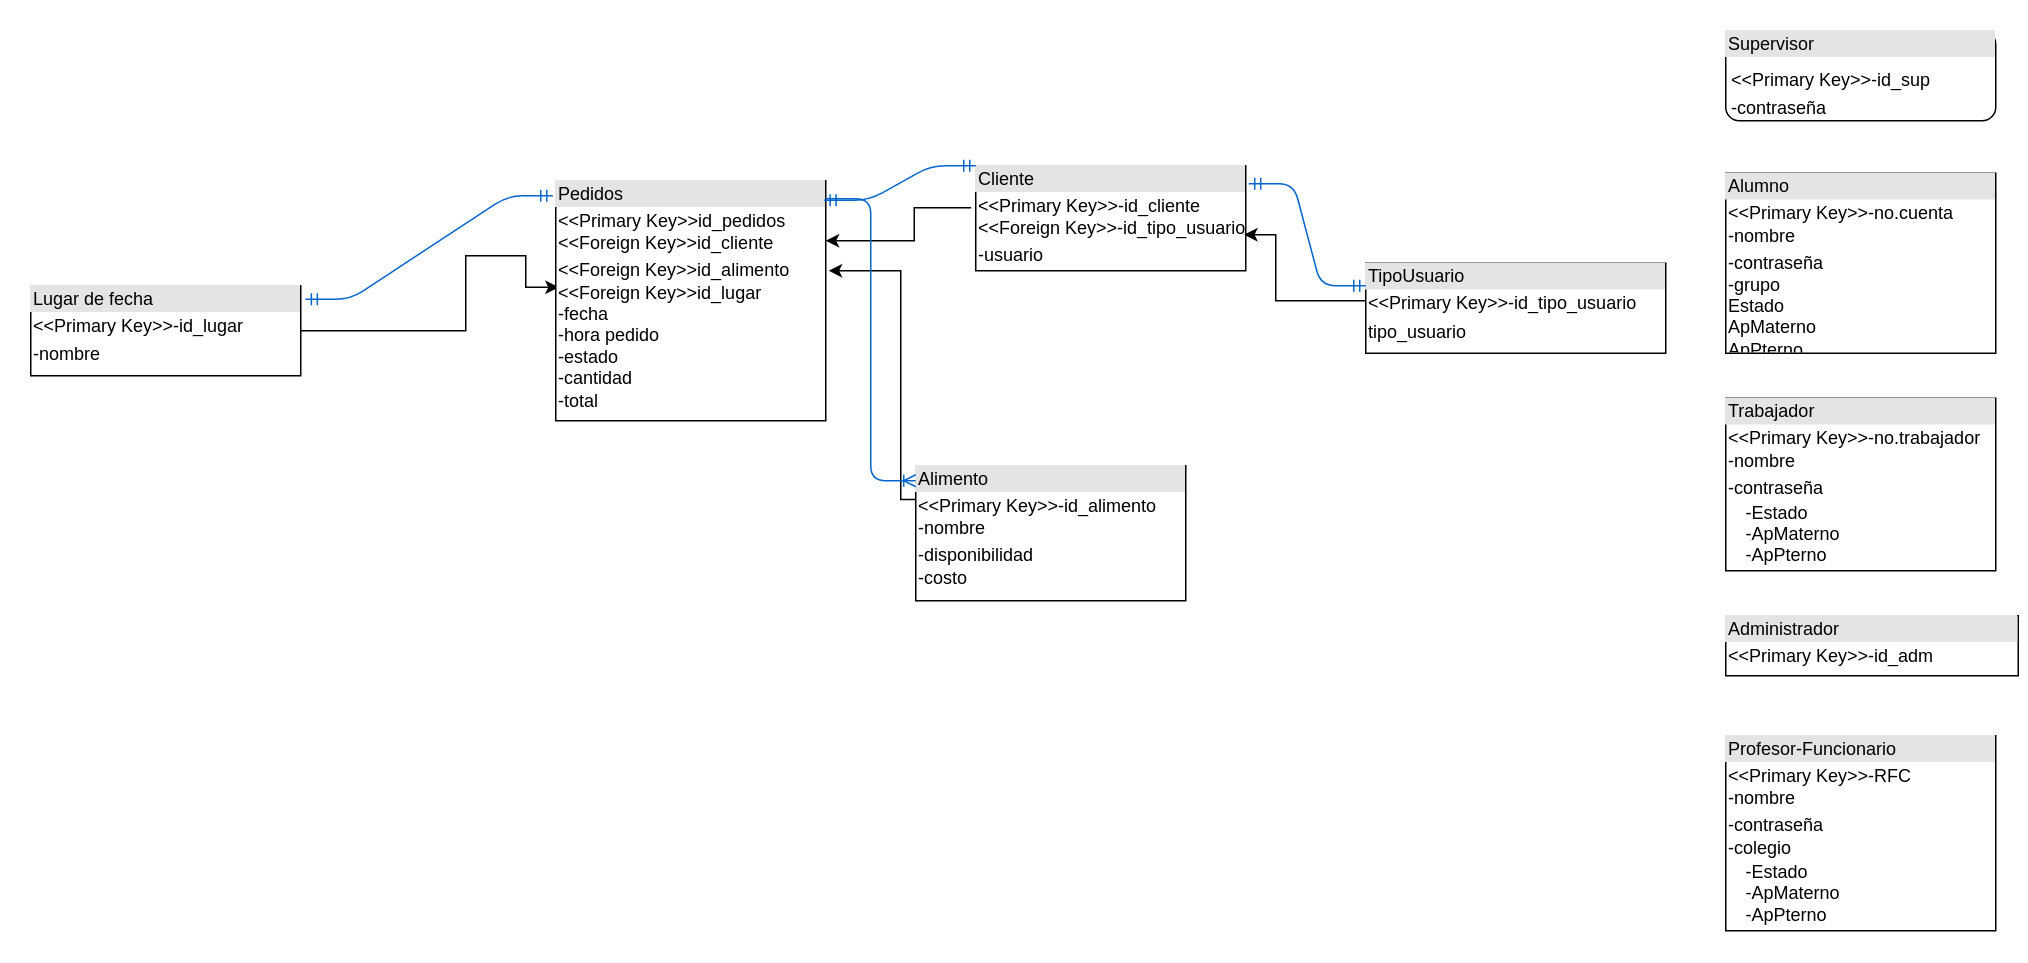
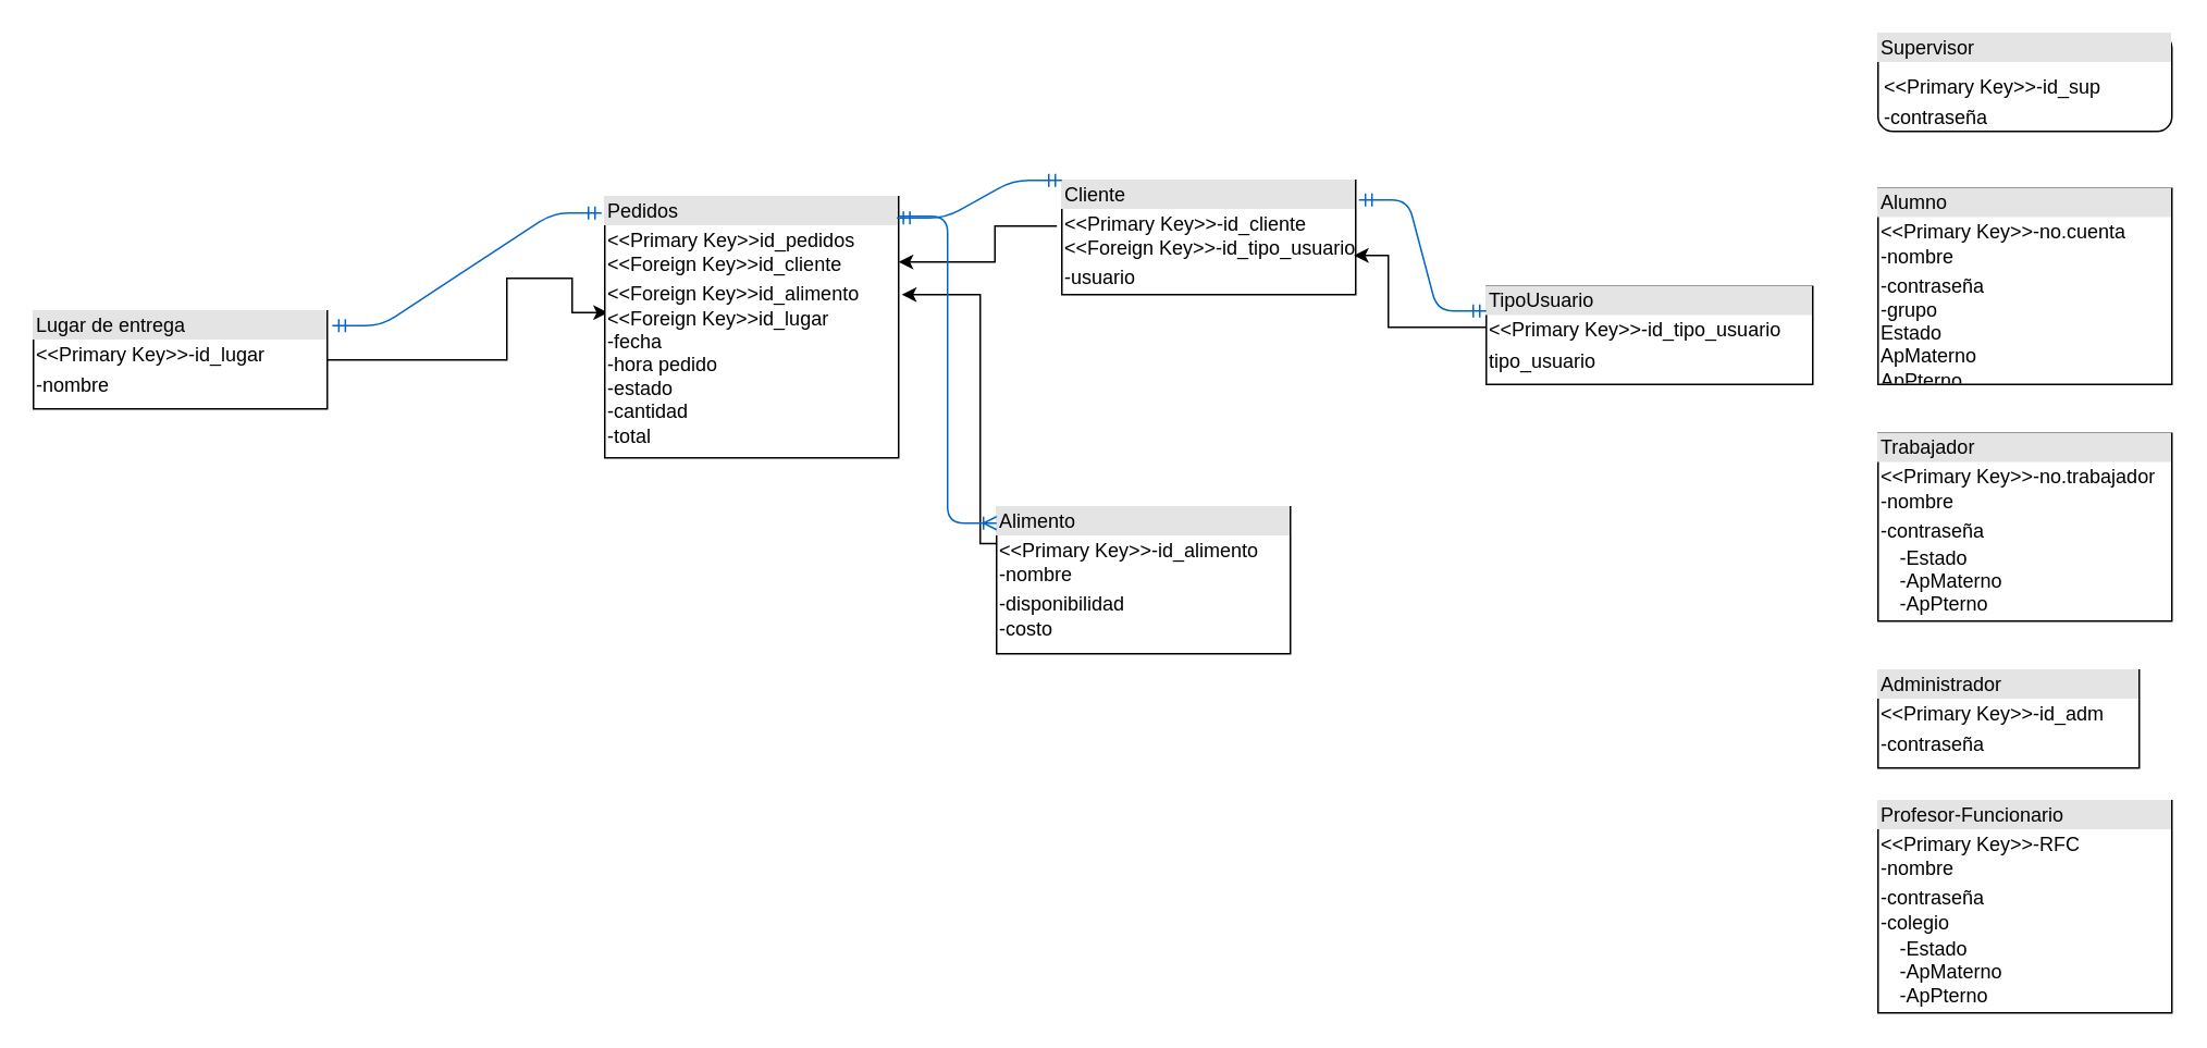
  <mxCell id="0" />
  <mxCell id="1" parent="0" />
  <mxCell id="2" value="&lt;div style=&quot;box-sizing: border-box ; width: 100% ; background: #e4e4e4 ; padding: 2px&quot;&gt;Alumno&lt;/div&gt;&lt;table style=&quot;width: 100% ; font-size: 1em&quot; cellpadding=&quot;2&quot; cellspacing=&quot;0&quot;&gt;&lt;tbody&gt;&lt;tr&gt;&lt;td&gt;&amp;lt;&amp;lt;Primary Key&amp;gt;&amp;gt;-no.cuenta&lt;br&gt;-nombre&lt;/td&gt;&lt;td&gt;&lt;br&gt;&lt;/td&gt;&lt;/tr&gt;&lt;tr&gt;&lt;td&gt;-contraseña&lt;br&gt;-grupo&lt;br&gt;Estado&lt;br&gt;ApMaterno&lt;br&gt;ApPterno&lt;/td&gt;&lt;td&gt;&lt;br&gt;&lt;/td&gt;&lt;/tr&gt;&lt;tr&gt;&lt;td&gt;&lt;/td&gt;&lt;td&gt;&lt;br&gt;&lt;/td&gt;&lt;/tr&gt;&lt;/tbody&gt;&lt;/table&gt;" style="verticalAlign=top;align=left;overflow=fill;html=1;" parent="1" vertex="1"><mxGeometry x="1150" y="115" width="180" height="120" as="geometry" /></mxCell>
  <mxCell id="3" value="&lt;div style=&quot;box-sizing: border-box ; width: 100% ; background: #e4e4e4 ; padding: 2px&quot;&gt;Trabajador&lt;/div&gt;&lt;table style=&quot;width: 100% ; font-size: 1em&quot; cellpadding=&quot;2&quot; cellspacing=&quot;0&quot;&gt;&lt;tbody&gt;&lt;tr&gt;&lt;td&gt;&amp;lt;&amp;lt;Primary Key&amp;gt;&amp;gt;-no.trabajador&lt;br&gt;-nombre&lt;/td&gt;&lt;td&gt;&lt;br&gt;&lt;/td&gt;&lt;/tr&gt;&lt;tr&gt;&lt;td&gt;-contraseña&lt;br&gt;&lt;table cellpadding=&quot;2&quot; cellspacing=&quot;0&quot; style=&quot;font-size: 1em ; width: 180px&quot;&gt;&lt;tbody&gt;&lt;tr&gt;&lt;td&gt;&lt;/td&gt;&lt;td&gt;-Estado&lt;br&gt;-ApMaterno&lt;br&gt;-ApPterno&lt;/td&gt;&lt;td&gt;&lt;br&gt;&lt;/td&gt;&lt;/tr&gt;&lt;/tbody&gt;&lt;/table&gt;&lt;/td&gt;&lt;td&gt;&lt;br&gt;&lt;/td&gt;&lt;/tr&gt;&lt;tr&gt;&lt;td&gt;&lt;/td&gt;&lt;td&gt;&lt;br&gt;&lt;/td&gt;&lt;/tr&gt;&lt;/tbody&gt;&lt;/table&gt;" style="verticalAlign=top;align=left;overflow=fill;html=1;" parent="1" vertex="1"><mxGeometry x="1150" y="265" width="180" height="115" as="geometry" /></mxCell>
  <mxCell id="4" value="&lt;div style=&quot;box-sizing: border-box ; width: 100% ; background: #e4e4e4 ; padding: 2px&quot;&gt;Profesor-Funcionario&lt;/div&gt;&lt;table style=&quot;width: 100% ; font-size: 1em&quot; cellpadding=&quot;2&quot; cellspacing=&quot;0&quot;&gt;&lt;tbody&gt;&lt;tr&gt;&lt;td&gt;&amp;lt;&amp;lt;Primary Key&amp;gt;&amp;gt;-RFC&lt;br&gt;-nombre&lt;/td&gt;&lt;td&gt;&lt;br&gt;&lt;/td&gt;&lt;/tr&gt;&lt;tr&gt;&lt;td&gt;-contraseña&lt;br&gt;-colegio&lt;br&gt;&lt;table cellpadding=&quot;2&quot; cellspacing=&quot;0&quot; style=&quot;font-size: 1em ; width: 180px&quot;&gt;&lt;tbody&gt;&lt;tr&gt;&lt;td&gt;&lt;/td&gt;&lt;td&gt;-Estado&lt;br&gt;-ApMaterno&lt;br&gt;-ApPterno&lt;/td&gt;&lt;td&gt;&lt;br&gt;&lt;/td&gt;&lt;/tr&gt;&lt;/tbody&gt;&lt;/table&gt;&lt;br&gt;&lt;br&gt;&lt;/td&gt;&lt;td&gt;&lt;br&gt;&lt;/td&gt;&lt;/tr&gt;&lt;tr&gt;&lt;td&gt;&lt;/td&gt;&lt;td&gt;&lt;br&gt;&lt;/td&gt;&lt;/tr&gt;&lt;/tbody&gt;&lt;/table&gt;" style="verticalAlign=top;align=left;overflow=fill;html=1;" parent="1" vertex="1"><mxGeometry x="1150" y="490" width="180" height="130" as="geometry" /></mxCell>
- <mxCell id="5" value="&lt;div style=&quot;box-sizing: border-box ; width: 100% ; background: #e4e4e4 ; padding: 2px&quot;&gt;Administrador&lt;/div&gt;&lt;table style=&quot;width: 100% ; font-size: 1em&quot; cellpadding=&quot;2&quot; cellspacing=&quot;0&quot;&gt;&lt;tbody&gt;&lt;tr&gt;&lt;td&gt;&amp;lt;&amp;lt;Primary Key&amp;gt;&amp;gt;-id_adm&lt;br&gt;&lt;/td&gt;&lt;td&gt;&lt;br&gt;&lt;/td&gt;&lt;/tr&gt;&lt;tr&gt;&lt;td&gt;-contraseña&lt;br&gt;&lt;/td&gt;&lt;td&gt;&lt;br&gt;&lt;/td&gt;&lt;/tr&gt;&lt;tr&gt;&lt;td&gt;&lt;/td&gt;&lt;td&gt;&lt;br&gt;&lt;/td&gt;&lt;/tr&gt;&lt;/tbody&gt;&lt;/table&gt;" style="verticalAlign=top;align=left;overflow=fill;html=1;" parent="1" vertex="1"><mxGeometry x="1150" y="410" width="195" height="40" as="geometry" /></mxCell>
+ <mxCell id="5" value="&lt;div style=&quot;box-sizing: border-box ; width: 100% ; background: #e4e4e4 ; padding: 2px&quot;&gt;Administrador&lt;/div&gt;&lt;table style=&quot;width: 100% ; font-size: 1em&quot; cellpadding=&quot;2&quot; cellspacing=&quot;0&quot;&gt;&lt;tbody&gt;&lt;tr&gt;&lt;td&gt;&amp;lt;&amp;lt;Primary Key&amp;gt;&amp;gt;-id_adm&lt;br&gt;&lt;/td&gt;&lt;td&gt;&lt;br&gt;&lt;/td&gt;&lt;/tr&gt;&lt;tr&gt;&lt;td&gt;-contraseña&lt;br&gt;&lt;/td&gt;&lt;td&gt;&lt;br&gt;&lt;/td&gt;&lt;/tr&gt;&lt;tr&gt;&lt;td&gt;&lt;/td&gt;&lt;td&gt;&lt;br&gt;&lt;/td&gt;&lt;/tr&gt;&lt;/tbody&gt;&lt;/table&gt;" style="verticalAlign=top;align=left;overflow=fill;html=1;" parent="1" vertex="1"><mxGeometry x="1150" y="410" width="160" height="60" as="geometry" /></mxCell>
  <mxCell id="6" style="edgeStyle=orthogonalEdgeStyle;rounded=0;orthogonalLoop=1;jettySize=auto;html=1;entryX=0.011;entryY=0.444;entryDx=0;entryDy=0;entryPerimeter=0;strokeColor=#000000;" parent="1" source="7" target="12" edge="1"><mxGeometry relative="1" as="geometry"><Array as="points"><mxPoint x="310" y="220" /><mxPoint x="310" y="170" /><mxPoint x="350" y="170" /><mxPoint x="350" y="191" /></Array></mxGeometry></mxCell>
- <mxCell id="7" value="&lt;div style=&quot;box-sizing: border-box ; width: 100% ; background: #e4e4e4 ; padding: 2px&quot;&gt;Lugar de fecha&lt;/div&gt;&lt;table style=&quot;width: 100% ; font-size: 1em&quot; cellpadding=&quot;2&quot; cellspacing=&quot;0&quot;&gt;&lt;tbody&gt;&lt;tr&gt;&lt;td&gt;&amp;lt;&amp;lt;Primary Key&amp;gt;&amp;gt;-id_lugar&lt;br&gt;&lt;/td&gt;&lt;td&gt;&lt;br&gt;&lt;/td&gt;&lt;/tr&gt;&lt;tr&gt;&lt;td&gt;-nombre&lt;br&gt;&lt;/td&gt;&lt;td&gt;&lt;br&gt;&lt;/td&gt;&lt;/tr&gt;&lt;tr&gt;&lt;td&gt;&lt;/td&gt;&lt;td&gt;&lt;br&gt;&lt;/td&gt;&lt;/tr&gt;&lt;/tbody&gt;&lt;/table&gt;" style="verticalAlign=top;align=left;overflow=fill;html=1;" parent="1" vertex="1"><mxGeometry x="20" y="190" width="180" height="60" as="geometry" /></mxCell>
+ <mxCell id="7" value="&lt;div style=&quot;box-sizing: border-box ; width: 100% ; background: #e4e4e4 ; padding: 2px&quot;&gt;Lugar de entrega&lt;/div&gt;&lt;table style=&quot;width: 100% ; font-size: 1em&quot; cellpadding=&quot;2&quot; cellspacing=&quot;0&quot;&gt;&lt;tbody&gt;&lt;tr&gt;&lt;td&gt;&amp;lt;&amp;lt;Primary Key&amp;gt;&amp;gt;-id_lugar&lt;br&gt;&lt;/td&gt;&lt;td&gt;&lt;br&gt;&lt;/td&gt;&lt;/tr&gt;&lt;tr&gt;&lt;td&gt;-nombre&lt;br&gt;&lt;/td&gt;&lt;td&gt;&lt;br&gt;&lt;/td&gt;&lt;/tr&gt;&lt;tr&gt;&lt;td&gt;&lt;/td&gt;&lt;td&gt;&lt;br&gt;&lt;/td&gt;&lt;/tr&gt;&lt;/tbody&gt;&lt;/table&gt;" style="verticalAlign=top;align=left;overflow=fill;html=1;" parent="1" vertex="1"><mxGeometry x="20" y="190" width="180" height="60" as="geometry" /></mxCell>
  <mxCell id="8" style="edgeStyle=orthogonalEdgeStyle;rounded=0;orthogonalLoop=1;jettySize=auto;html=1;exitX=0;exitY=0.25;exitDx=0;exitDy=0;entryX=1.011;entryY=0.375;entryDx=0;entryDy=0;entryPerimeter=0;" parent="1" source="9" target="12" edge="1"><mxGeometry relative="1" as="geometry"><Array as="points"><mxPoint x="600" y="333" /><mxPoint x="600" y="180" /></Array></mxGeometry></mxCell>
  <mxCell id="9" value="&lt;div style=&quot;box-sizing: border-box ; width: 100% ; background: #e4e4e4 ; padding: 2px&quot;&gt;Alimento&lt;/div&gt;&lt;table style=&quot;width: 100% ; font-size: 1em&quot; cellpadding=&quot;2&quot; cellspacing=&quot;0&quot;&gt;&lt;tbody&gt;&lt;tr&gt;&lt;td&gt;&amp;lt;&amp;lt;Primary Key&amp;gt;&amp;gt;-id_alimento&lt;br&gt;-nombre&lt;/td&gt;&lt;td&gt;&lt;br&gt;&lt;/td&gt;&lt;/tr&gt;&lt;tr&gt;&lt;td&gt;-disponibilidad&lt;br&gt;-costo&lt;/td&gt;&lt;td&gt;&lt;br&gt;&lt;/td&gt;&lt;/tr&gt;&lt;tr&gt;&lt;td&gt;&lt;/td&gt;&lt;td&gt;&lt;br&gt;&lt;/td&gt;&lt;/tr&gt;&lt;/tbody&gt;&lt;/table&gt;" style="verticalAlign=top;align=left;overflow=fill;html=1;" parent="1" vertex="1"><mxGeometry x="610" y="310" width="180" height="90" as="geometry" /></mxCell>
  <mxCell id="10" style="edgeStyle=orthogonalEdgeStyle;rounded=0;orthogonalLoop=1;jettySize=auto;html=1;entryX=1;entryY=0.25;entryDx=0;entryDy=0;exitX=-0.017;exitY=0.4;exitDx=0;exitDy=0;exitPerimeter=0;" parent="1" source="11" target="12" edge="1"><mxGeometry relative="1" as="geometry"><Array as="points"><mxPoint x="609" y="138" /><mxPoint x="609" y="160" /></Array></mxGeometry></mxCell>
  <mxCell id="11" value="&lt;div style=&quot;box-sizing: border-box ; width: 100% ; background: #e4e4e4 ; padding: 2px&quot;&gt;Cliente&lt;/div&gt;&lt;table style=&quot;width: 100% ; font-size: 1em&quot; cellpadding=&quot;2&quot; cellspacing=&quot;0&quot;&gt;&lt;tbody&gt;&lt;tr&gt;&lt;td&gt;&amp;lt;&amp;lt;Primary Key&amp;gt;&amp;gt;-id_cliente&lt;br&gt;&amp;lt;&amp;lt;Foreign Key&amp;gt;&amp;gt;-id_tipo_usuario&lt;/td&gt;&lt;td&gt;&lt;br&gt;&lt;/td&gt;&lt;/tr&gt;&lt;tr&gt;&lt;td&gt;-usuario&lt;br&gt;&lt;/td&gt;&lt;td&gt;&lt;br&gt;&lt;/td&gt;&lt;/tr&gt;&lt;tr&gt;&lt;td&gt;&lt;/td&gt;&lt;td&gt;&lt;br&gt;&lt;/td&gt;&lt;/tr&gt;&lt;/tbody&gt;&lt;/table&gt;" style="verticalAlign=top;align=left;overflow=fill;html=1;" parent="1" vertex="1"><mxGeometry x="650" y="110" width="180" height="70" as="geometry" /></mxCell>
  <mxCell id="12" value="&lt;div style=&quot;box-sizing: border-box ; width: 100% ; background: #e4e4e4 ; padding: 2px&quot;&gt;Pedidos&lt;/div&gt;&lt;table style=&quot;width: 100% ; font-size: 1em&quot; cellpadding=&quot;2&quot; cellspacing=&quot;0&quot;&gt;&lt;tbody&gt;&lt;tr&gt;&lt;td&gt;&amp;lt;&amp;lt;Primary Key&amp;gt;&amp;gt;id_pedidos&lt;br&gt;&amp;lt;&amp;lt;Foreign Key&amp;gt;&amp;gt;id_cliente&lt;br&gt;&lt;/td&gt;&lt;td&gt;&lt;br&gt;&lt;/td&gt;&lt;/tr&gt;&lt;tr&gt;&lt;td&gt;&amp;lt;&amp;lt;Foreign Key&amp;gt;&amp;gt;id_alimento&lt;br&gt;&amp;lt;&amp;lt;Foreign Key&amp;gt;&amp;gt;id_lugar&lt;br&gt;-fecha&lt;br&gt;-hora pedido&lt;br&gt;-estado&lt;br&gt;-cantidad&lt;br&gt;-total&lt;/td&gt;&lt;td&gt;&lt;br&gt;&lt;/td&gt;&lt;/tr&gt;&lt;tr&gt;&lt;td&gt;&lt;/td&gt;&lt;td&gt;&lt;br&gt;&lt;/td&gt;&lt;/tr&gt;&lt;/tbody&gt;&lt;/table&gt;" style="verticalAlign=top;align=left;overflow=fill;html=1;" parent="1" vertex="1"><mxGeometry x="370" y="120" width="180" height="160" as="geometry" /></mxCell>
  <mxCell id="13" style="edgeStyle=orthogonalEdgeStyle;rounded=0;orthogonalLoop=1;jettySize=auto;html=1;entryX=0.994;entryY=0.657;entryDx=0;entryDy=0;entryPerimeter=0;" parent="1" source="14" target="11" edge="1"><mxGeometry relative="1" as="geometry"><Array as="points"><mxPoint x="850" y="200" /><mxPoint x="850" y="156" /></Array></mxGeometry></mxCell>
  <mxCell id="14" value="&lt;div style=&quot;box-sizing: border-box ; width: 100% ; background: #e4e4e4 ; padding: 2px&quot;&gt;TipoUsuario&lt;/div&gt;&lt;table style=&quot;width: 100% ; font-size: 1em&quot; cellpadding=&quot;2&quot; cellspacing=&quot;0&quot;&gt;&lt;tbody&gt;&lt;tr&gt;&lt;td&gt;&amp;lt;&amp;lt;Primary Key&amp;gt;&amp;gt;-id_tipo_usuario&lt;br&gt;&lt;/td&gt;&lt;td&gt;&lt;br&gt;&lt;/td&gt;&lt;/tr&gt;&lt;tr&gt;&lt;td&gt;tipo_usuario&lt;br&gt;&lt;/td&gt;&lt;td&gt;&lt;br&gt;&lt;/td&gt;&lt;/tr&gt;&lt;tr&gt;&lt;td&gt;&lt;/td&gt;&lt;td&gt;&lt;br&gt;&lt;/td&gt;&lt;/tr&gt;&lt;/tbody&gt;&lt;/table&gt;" style="verticalAlign=top;align=left;overflow=fill;html=1;" parent="1" vertex="1"><mxGeometry x="910" y="175" width="200" height="60" as="geometry" /></mxCell>
  <mxCell id="15" value="&lt;div style=&quot;box-sizing: border-box ; width: 100% ; background: #e4e4e4 ; padding: 2px&quot;&gt;Supervisor&lt;/div&gt;&lt;table style=&quot;width: 100% ; font-size: 1em&quot; cellpadding=&quot;2&quot; cellspacing=&quot;0&quot;&gt;&lt;tbody&gt;&lt;tr&gt;&lt;td&gt;&lt;table cellpadding=&quot;2&quot; cellspacing=&quot;0&quot; style=&quot;font-size: 1em ; width: 176px&quot;&gt;&lt;tbody&gt;&lt;tr&gt;&lt;td&gt;&lt;/td&gt;&lt;/tr&gt;&lt;tr&gt;&lt;td&gt;&amp;lt;&amp;lt;Primary Key&amp;gt;&amp;gt;-id_sup&lt;br&gt;&lt;/td&gt;&lt;td&gt;&lt;br&gt;&lt;/td&gt;&lt;/tr&gt;&lt;tr&gt;&lt;td&gt;-contraseña&lt;br&gt;&lt;/td&gt;&lt;td&gt;&lt;br&gt;&lt;/td&gt;&lt;/tr&gt;&lt;/tbody&gt;&lt;/table&gt;&lt;/td&gt;&lt;td&gt;&lt;br&gt;&lt;/td&gt;&lt;/tr&gt;&lt;tr&gt;&lt;td&gt;&lt;/td&gt;&lt;td&gt;&lt;br&gt;&lt;/td&gt;&lt;/tr&gt;&lt;tr&gt;&lt;td&gt;&lt;/td&gt;&lt;td&gt;&lt;br&gt;&lt;/td&gt;&lt;/tr&gt;&lt;/tbody&gt;&lt;/table&gt;" style="verticalAlign=top;align=left;overflow=fill;html=1;rounded=1;" parent="1" vertex="1"><mxGeometry x="1150" y="20" width="180" height="60" as="geometry" /></mxCell>
  <mxCell id="16" value="" style="edgeStyle=entityRelationEdgeStyle;fontSize=12;html=1;endArrow=ERmandOne;startArrow=ERmandOne;entryX=-0.011;entryY=0.063;entryDx=0;entryDy=0;entryPerimeter=0;strokeColor=#0066CC;exitX=1.017;exitY=0.15;exitDx=0;exitDy=0;exitPerimeter=0;" edge="1" parent="1" source="7" target="12"><mxGeometry width="100" height="100" relative="1" as="geometry"><mxPoint x="202" y="212" as="sourcePoint" /><mxPoint x="550" y="130" as="targetPoint" /></mxGeometry></mxCell>
  <mxCell id="17" value="" style="edgeStyle=entityRelationEdgeStyle;fontSize=12;html=1;endArrow=ERmandOne;startArrow=ERmandOne;strokeColor=#0066CC;entryX=0;entryY=0;entryDx=0;entryDy=0;exitX=0.994;exitY=0.081;exitDx=0;exitDy=0;exitPerimeter=0;" edge="1" parent="1" source="12" target="11"><mxGeometry width="100" height="100" relative="1" as="geometry"><mxPoint x="560" y="130" as="sourcePoint" /><mxPoint x="790" y="240" as="targetPoint" /></mxGeometry></mxCell>
  <mxCell id="18" value="" style="edgeStyle=entityRelationEdgeStyle;fontSize=12;html=1;endArrow=ERoneToMany;strokeColor=#0066CC;exitX=1;exitY=0.075;exitDx=0;exitDy=0;exitPerimeter=0;entryX=0;entryY=0.111;entryDx=0;entryDy=0;entryPerimeter=0;" edge="1" parent="1" source="12" target="9"><mxGeometry width="100" height="100" relative="1" as="geometry"><mxPoint x="580" y="230" as="sourcePoint" /><mxPoint x="680" y="130" as="targetPoint" /></mxGeometry></mxCell>
  <mxCell id="19" value="" style="edgeStyle=entityRelationEdgeStyle;fontSize=12;html=1;endArrow=ERmandOne;startArrow=ERmandOne;strokeColor=#0066CC;exitX=1.011;exitY=0.171;exitDx=0;exitDy=0;exitPerimeter=0;entryX=0;entryY=0.25;entryDx=0;entryDy=0;" edge="1" parent="1" source="11" target="14"><mxGeometry width="100" height="100" relative="1" as="geometry"><mxPoint x="820" y="230" as="sourcePoint" /><mxPoint x="920" y="130" as="targetPoint" /></mxGeometry></mxCell>
